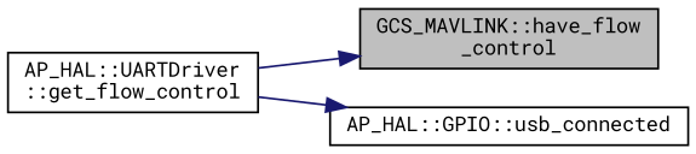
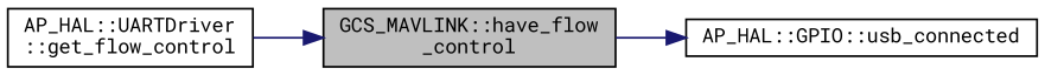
  digraph {
    fontname="Roboto Mono"
    rankdir=LR
    node [color=black fillcolor=white fontname="Roboto Mono" fontsize=10 shape=record style=filled]
    edge [color=midnightblue fontname="Roboto Mono" fontsize=10 labelfontname=Helvetica labelfontsize=10 style=solid]
    n1 [fillcolor=grey75 fontcolor=black height=0.2 label="GCS_MAVLINK::have_flow\l_control" width=0.4]
    n2 [height=0.2 label="AP_HAL::GPIO::usb_connected" width=0.4]
    n3 [height=0.2 label="AP_HAL::UARTDriver\l::get_flow_control" width=0.4]
-   n3 -> n2
+   n1 -> n2
    n3 -> n1
  }
